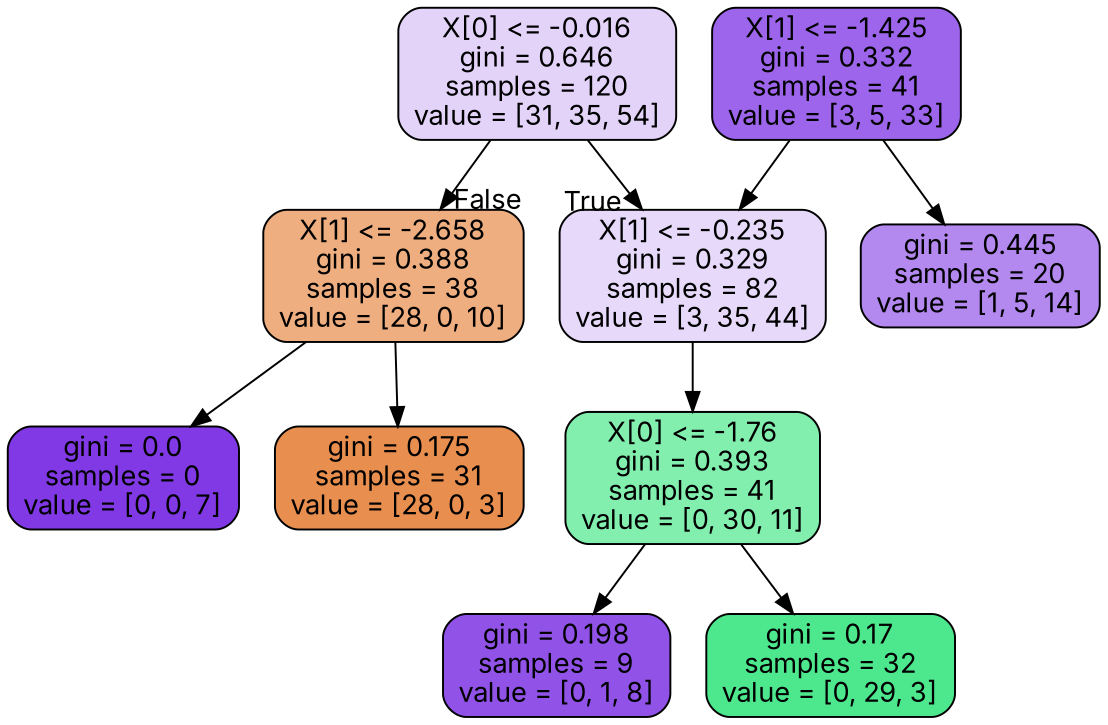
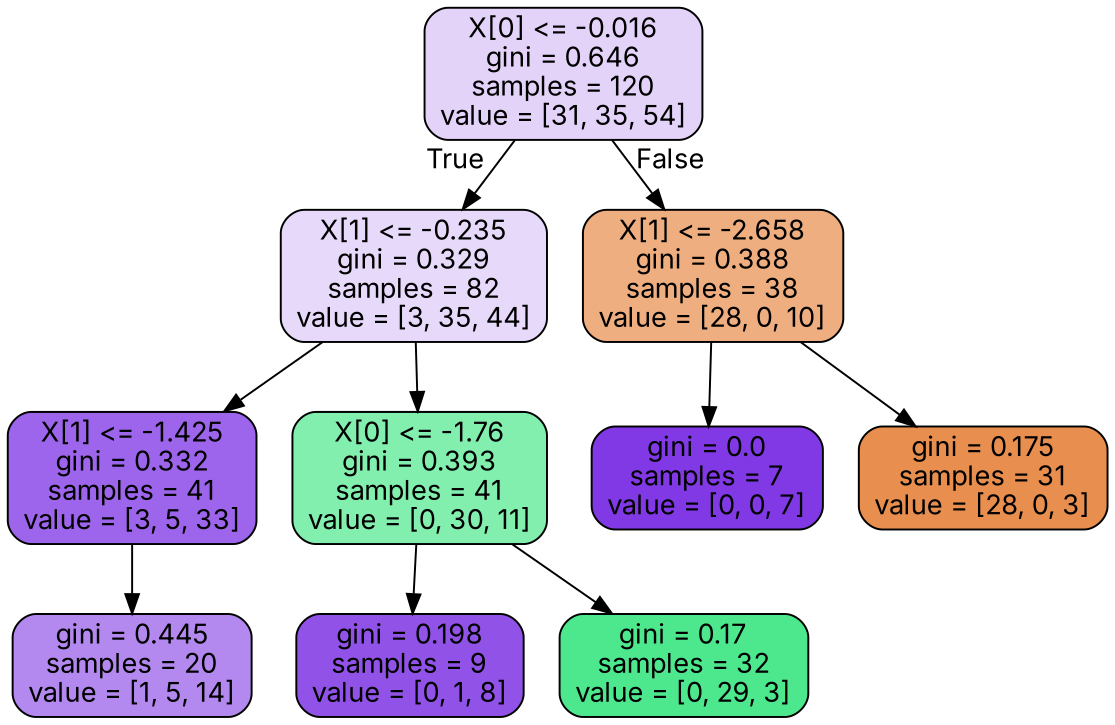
  digraph {
    fontname=Inter
    node [color=black fontname=Inter shape=box style="filled, rounded"]
    edge [fontname=Inter]
    n1 [fillcolor="#e3d3f9" label="X[0] <= -0.016\ngini = 0.646\nsamples = 120\nvalue = [31, 35, 54]"]
    n2 [fillcolor="#e7d9fa" label="X[1] <= -0.235\ngini = 0.329\nsamples = 82\nvalue = [3, 35, 44]"]
    n3 [fillcolor="#eeae80" label="X[1] <= -2.658\ngini = 0.388\nsamples = 38\nvalue = [28, 0, 10]"]
    n4 [fillcolor="#9d65eb" label="X[1] <= -1.425\ngini = 0.332\nsamples = 41\nvalue = [3, 5, 33]"]
    n5 [fillcolor="#82efaf" label="X[0] <= -1.76\ngini = 0.393\nsamples = 41\nvalue = [0, 30, 11]"]
-   n6 [fillcolor="#8139e5" label="gini = 0.0\nsamples = 0\nvalue = [0, 0, 7]"]
+   n6 [fillcolor="#8139e5" label="gini = 0.0\nsamples = 7\nvalue = [0, 0, 7]"]
    n7 [fillcolor="#e88e4e" label="gini = 0.175\nsamples = 31\nvalue = [28, 0, 3]"]
    n8 [fillcolor="#b388ef" label="gini = 0.445\nsamples = 20\nvalue = [1, 5, 14]"]
    n9 [fillcolor="#9152e8" label="gini = 0.198\nsamples = 9\nvalue = [0, 1, 8]"]
    n10 [fillcolor="#4de88e" label="gini = 0.17\nsamples = 32\nvalue = [0, 29, 3]"]
    n1 -> n2 [headlabel=True labelangle=45 labeldistance=2.5]
    n1 -> n3 [headlabel=False labelangle=-45 labeldistance=2.5]
-   n4 -> n2
+   n2 -> n4
    n2 -> n5
    n3 -> n6
    n3 -> n7
    n4 -> n8
    n5 -> n9
    n5 -> n10
  }
